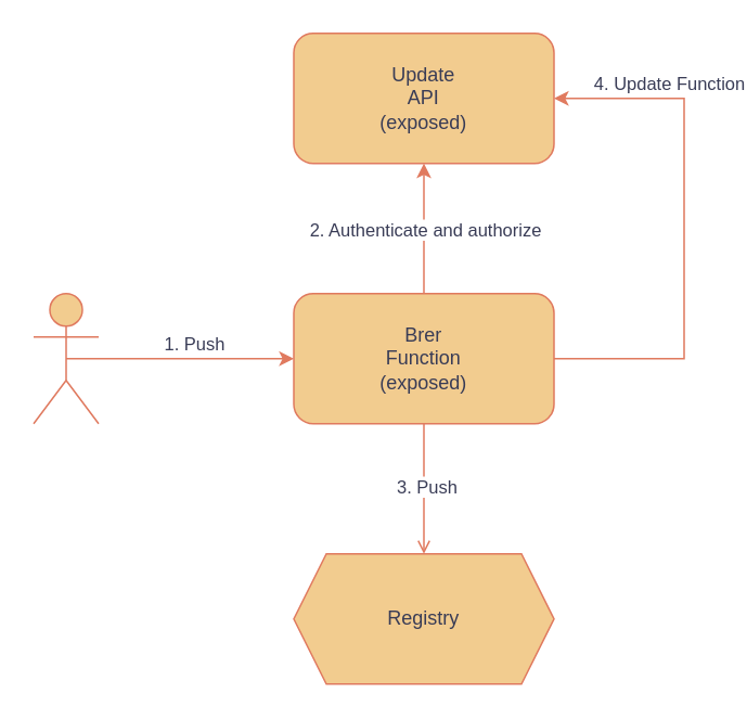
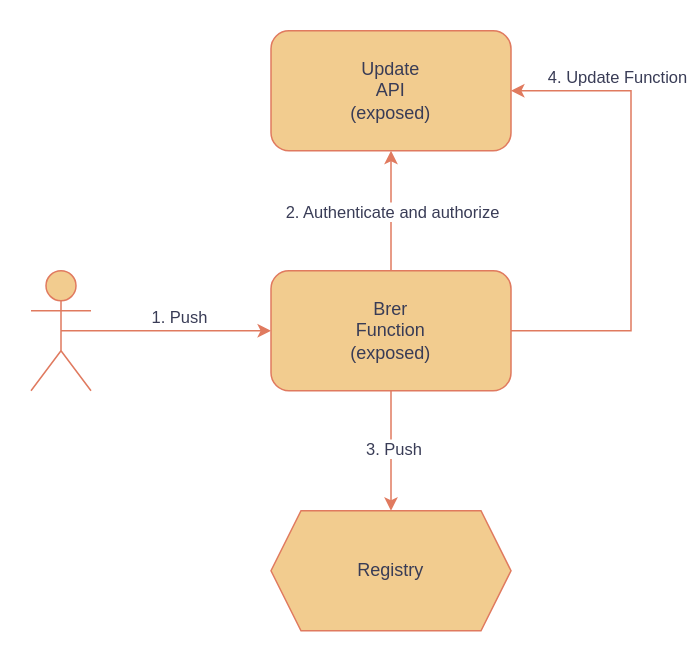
  <mxCell id="0" />
  <mxCell id="1" parent="0" />
  <mxCell id="2" value="Registry" style="shape=hexagon;perimeter=hexagonPerimeter2;whiteSpace=wrap;html=1;fixedSize=1;labelBackgroundColor=none;fillColor=#F2CC8F;strokeColor=#E07A5F;fontColor=#393C56;" parent="1" vertex="1"><mxGeometry x="180" y="340" width="160" height="80" as="geometry" /></mxCell>
  <mxCell id="3" value="" style="shape=umlActor;verticalLabelPosition=bottom;verticalAlign=top;html=1;outlineConnect=0;labelBackgroundColor=none;fillColor=#F2CC8F;strokeColor=#E07A5F;fontColor=#393C56;" parent="1" vertex="1"><mxGeometry x="20" y="180" width="40" height="80" as="geometry" /></mxCell>
  <mxCell id="4" value="" style="endArrow=classic;html=1;rounded=0;exitX=0.5;exitY=0.5;exitDx=0;exitDy=0;exitPerimeter=0;labelBackgroundColor=none;fontColor=default;strokeColor=#E07A5F;entryX=0;entryY=0.5;entryDx=0;entryDy=0;edgeStyle=orthogonalEdgeStyle;" parent="1" source="3" target="13" edge="1"><mxGeometry width="50" height="50" relative="1" as="geometry"><mxPoint x="340" y="110" as="sourcePoint" /><mxPoint x="120" y="130" as="targetPoint" /></mxGeometry></mxCell>
  <mxCell id="5" value="1. Push" style="edgeLabel;html=1;align=center;verticalAlign=middle;resizable=0;points=[];labelBackgroundColor=default;fontColor=#393C56;" parent="4" vertex="1" connectable="0"><mxGeometry x="-0.411" y="2" relative="1" as="geometry"><mxPoint x="37" y="-8" as="offset" /></mxGeometry></mxCell>
  <mxCell id="6" value="&lt;div&gt;Update&lt;br&gt;&lt;/div&gt;&lt;div&gt;API&lt;/div&gt;&lt;div&gt;(exposed)&lt;br&gt;&lt;/div&gt;" style="rounded=1;whiteSpace=wrap;html=1;verticalAlign=middle;align=center;labelBackgroundColor=none;fillColor=#F2CC8F;strokeColor=#E07A5F;fontColor=#393C56;" parent="1" vertex="1"><mxGeometry x="180" y="20" width="160" height="80" as="geometry" /></mxCell>
  <mxCell id="7" style="edgeStyle=orthogonalEdgeStyle;rounded=0;orthogonalLoop=1;jettySize=auto;html=1;exitX=0.5;exitY=0;exitDx=0;exitDy=0;entryX=0.5;entryY=1;entryDx=0;entryDy=0;strokeColor=#E07A5F;fontColor=#393C56;fillColor=#F2CC8F;" edge="1" parent="1" source="13" target="6"><mxGeometry relative="1" as="geometry" /></mxCell>
  <mxCell id="8" value="&lt;div&gt;2. Authenticate and authorize&lt;br&gt;&lt;/div&gt;" style="edgeLabel;html=1;align=center;verticalAlign=middle;resizable=0;points=[];fontColor=#393C56;" vertex="1" connectable="0" parent="7"><mxGeometry x="-0.306" y="-1" relative="1" as="geometry"><mxPoint x="-1" y="-12" as="offset" /></mxGeometry></mxCell>
- <mxCell id="9" style="edgeStyle=orthogonalEdgeStyle;rounded=0;orthogonalLoop=1;jettySize=auto;html=1;exitX=0.5;exitY=1;exitDx=0;exitDy=0;entryX=0.5;entryY=0;entryDx=0;entryDy=0;strokeColor=#E07A5F;fontColor=#393C56;fillColor=#F2CC8F;endArrow=open;" edge="1" parent="1" source="13" target="2"><mxGeometry relative="1" as="geometry" /></mxCell>
+ <mxCell id="9" style="edgeStyle=orthogonalEdgeStyle;rounded=0;orthogonalLoop=1;jettySize=auto;html=1;exitX=0.5;exitY=1;exitDx=0;exitDy=0;entryX=0.5;entryY=0;entryDx=0;entryDy=0;strokeColor=#E07A5F;fontColor=#393C56;fillColor=#F2CC8F;" edge="1" parent="1" source="13" target="2"><mxGeometry relative="1" as="geometry" /></mxCell>
  <mxCell id="10" value="3. Push" style="edgeLabel;html=1;align=center;verticalAlign=middle;resizable=0;points=[];fontColor=#393C56;" vertex="1" connectable="0" parent="9"><mxGeometry x="-0.048" y="1" relative="1" as="geometry"><mxPoint as="offset" /></mxGeometry></mxCell>
  <mxCell id="11" style="edgeStyle=orthogonalEdgeStyle;rounded=0;orthogonalLoop=1;jettySize=auto;html=1;exitX=1;exitY=0.5;exitDx=0;exitDy=0;entryX=1;entryY=0.5;entryDx=0;entryDy=0;strokeColor=#E07A5F;fontColor=#393C56;fillColor=#F2CC8F;" edge="1" parent="1" source="13" target="6"><mxGeometry relative="1" as="geometry"><Array as="points"><mxPoint x="420" y="220" /><mxPoint x="420" y="60" /></Array></mxGeometry></mxCell>
  <mxCell id="12" value="4. Update Function" style="edgeLabel;html=1;align=center;verticalAlign=middle;resizable=0;points=[];fontColor=#393C56;" vertex="1" connectable="0" parent="11"><mxGeometry x="0.312" y="-2" relative="1" as="geometry"><mxPoint x="-12" y="-40" as="offset" /></mxGeometry></mxCell>
  <mxCell id="13" value="&lt;div&gt;Brer&lt;br&gt;&lt;/div&gt;&lt;div&gt;Function&lt;/div&gt;&lt;div&gt;(exposed)&lt;br&gt;&lt;/div&gt;" style="rounded=1;whiteSpace=wrap;html=1;verticalAlign=middle;align=center;labelBackgroundColor=none;fillColor=#F2CC8F;strokeColor=#E07A5F;fontColor=#393C56;" vertex="1" parent="1"><mxGeometry x="180" y="180" width="160" height="80" as="geometry" /></mxCell>
